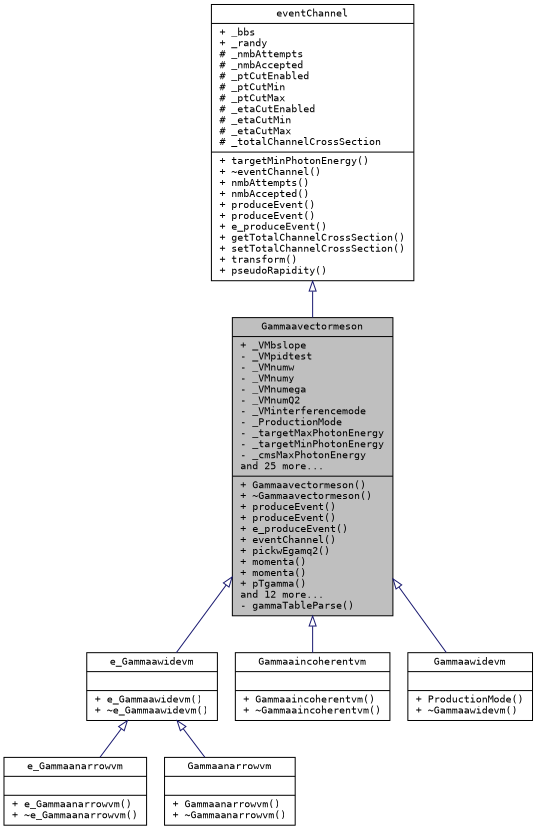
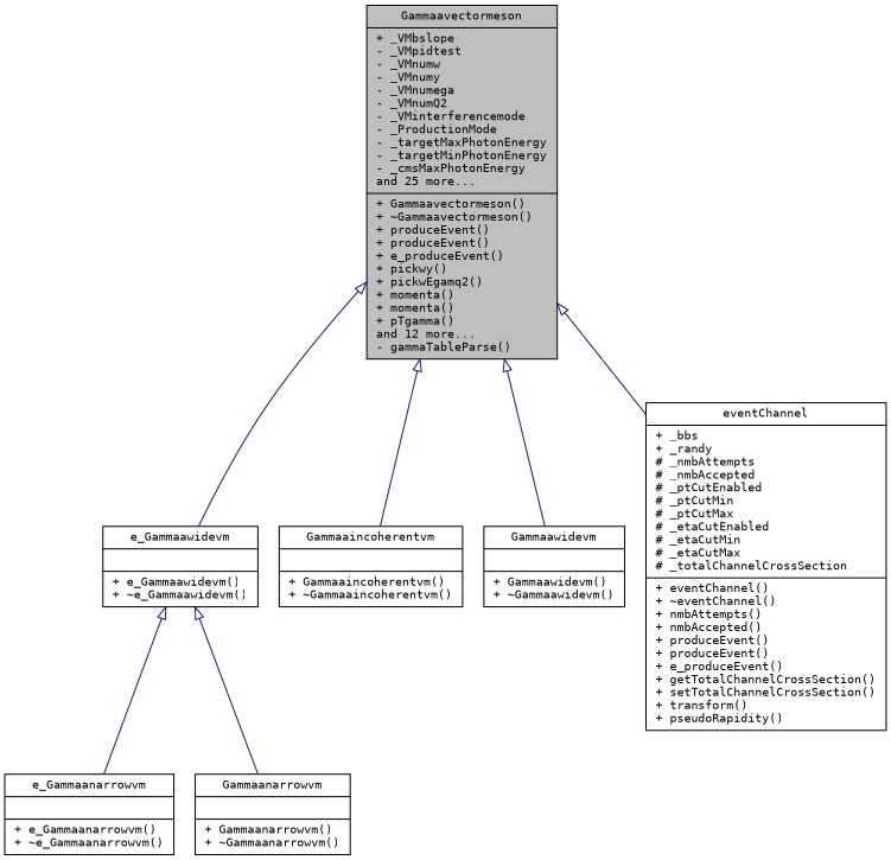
  digraph {
    fontname="DejaVu Sans Mono"
    node [color=black fontname="DejaVu Sans Mono" fontsize=10 shape=record]
    edge [arrowtail=onormal color=midnightblue dir=back fontname="DejaVu Sans Mono" fontsize=10 labelfontname=Helvetica labelfontsize=10 style=solid]
-   n1 [fillcolor=grey75 fontcolor=black height=0.2 label="{Gammaavectormeson\n|+ _VMbslope\l- _VMpidtest\l- _VMnumw\l- _VMnumy\l- _VMnumega\l- _VMnumQ2\l- _VMinterferencemode\l- _ProductionMode\l- _targetMaxPhotonEnergy\l- _targetMinPhotonEnergy\l- _cmsMaxPhotonEnergy\land 25 more...\l|+ Gammaavectormeson()\l+ ~Gammaavectormeson()\l+ produceEvent()\l+ produceEvent()\l+ e_produceEvent()\l+ eventChannel()\l+ pickwEgamq2()\l+ momenta()\l+ momenta()\l+ pTgamma()\land 12 more...\l- gammaTableParse()\l}" style=filled width=0.4]
+   n1 [fillcolor=grey75 fontcolor=black height=0.2 label="{Gammaavectormeson\n|+ _VMbslope\l- _VMpidtest\l- _VMnumw\l- _VMnumy\l- _VMnumega\l- _VMnumQ2\l- _VMinterferencemode\l- _ProductionMode\l- _targetMaxPhotonEnergy\l- _targetMinPhotonEnergy\l- _cmsMaxPhotonEnergy\land 25 more...\l|+ Gammaavectormeson()\l+ ~Gammaavectormeson()\l+ produceEvent()\l+ produceEvent()\l+ e_produceEvent()\l+ pickwy()\l+ pickwEgamq2()\l+ momenta()\l+ momenta()\l+ pTgamma()\land 12 more...\l- gammaTableParse()\l}" style=filled width=0.4]
    n2 [height=0.2 label="{e_Gammaawidevm\n||+ e_Gammaawidevm()\l+ ~e_Gammaawidevm()\l}" width=0.4]
    n3 [height=0.2 label="{Gammaaincoherentvm\n||+ Gammaaincoherentvm()\l+ ~Gammaaincoherentvm()\l}" width=0.4]
-   n4 [height=0.2 label="{Gammaawidevm\n||+ ProductionMode()\l+ ~Gammaawidevm()\l}" width=0.4]
+   n4 [height=0.2 label="{Gammaawidevm\n||+ Gammaawidevm()\l+ ~Gammaawidevm()\l}" width=0.4]
    n5 [height=0.2 label="{e_Gammaanarrowvm\n||+ e_Gammaanarrowvm()\l+ ~e_Gammaanarrowvm()\l}" width=0.4]
    n6 [height=0.2 label="{Gammaanarrowvm\n||+ Gammaanarrowvm()\l+ ~Gammaanarrowvm()\l}" width=0.4]
-   n7 [height=0.2 label="{eventChannel\n|+ _bbs\l+ _randy\l# _nmbAttempts\l# _nmbAccepted\l# _ptCutEnabled\l# _ptCutMin\l# _ptCutMax\l# _etaCutEnabled\l# _etaCutMin\l# _etaCutMax\l# _totalChannelCrossSection\l|+ targetMinPhotonEnergy()\l+ ~eventChannel()\l+ nmbAttempts()\l+ nmbAccepted()\l+ produceEvent()\l+ produceEvent()\l+ e_produceEvent()\l+ getTotalChannelCrossSection()\l+ setTotalChannelCrossSection()\l+ transform()\l+ pseudoRapidity()\l}" width=0.4]
+   n7 [height=0.2 label="{eventChannel\n|+ _bbs\l+ _randy\l# _nmbAttempts\l# _nmbAccepted\l# _ptCutEnabled\l# _ptCutMin\l# _ptCutMax\l# _etaCutEnabled\l# _etaCutMin\l# _etaCutMax\l# _totalChannelCrossSection\l|+ eventChannel()\l+ ~eventChannel()\l+ nmbAttempts()\l+ nmbAccepted()\l+ produceEvent()\l+ produceEvent()\l+ e_produceEvent()\l+ getTotalChannelCrossSection()\l+ setTotalChannelCrossSection()\l+ transform()\l+ pseudoRapidity()\l}" width=0.4]
    n1 -> n2
    n1 -> n3
    n1 -> n4
    n2 -> n5
    n2 -> n6
-   n7 -> n1
+   n1 -> n7
  }
